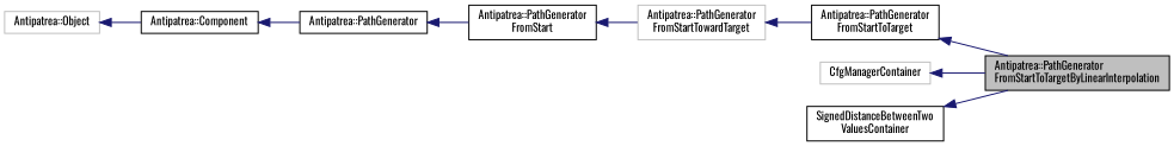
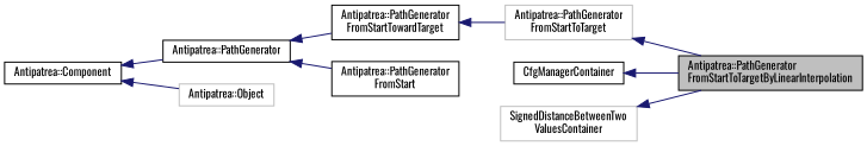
  digraph {
    fontname=Oswald
    rankdir=LR
    node [color=black fontname=Oswald fontsize=10 shape=record]
    edge [color=midnightblue dir=back fontname=Oswald fontsize=10 labelfontname=Helvetica labelfontsize=10 style=solid]
    n1 [fillcolor=grey75 fontcolor=black height=0.2 label="Antipatrea::PathGenerator\lFromStartToTargetByLinearInterpolation" style=filled width=0.4]
-   n2 [height=0.2 label="Antipatrea::PathGenerator\lFromStartToTarget" width=0.4]
-   n3 [color=grey75 height=0.2 label="Antipatrea::PathGenerator\lFromStartTowardTarget" width=0.4]
+   n2 [color=grey75 height=0.2 label="Antipatrea::PathGenerator\lFromStartToTarget" width=0.4]
+   n3 [height=0.2 label="Antipatrea::PathGenerator\lFromStartTowardTarget" width=0.4]
    n4 [height=0.2 label="Antipatrea::PathGenerator\lFromStart" width=0.4]
    n5 [height=0.2 label="Antipatrea::PathGenerator" width=0.4]
    n6 [height=0.2 label="Antipatrea::Component" width=0.4]
    n7 [color=grey75 height=0.2 label="Antipatrea::Object" width=0.4]
-   n8 [color=grey75 height=0.2 label=CfgManagerContainer width=0.4]
-   n9 [height=0.2 label="SignedDistanceBetweenTwo\lValuesContainer" width=0.4]
+   n8 [height=0.2 label=CfgManagerContainer width=0.4]
+   n9 [color=grey75 height=0.2 label="SignedDistanceBetweenTwo\lValuesContainer" width=0.4]
    n2 -> n1
    n3 -> n2
-   n4 -> n3
+   n5 -> n3
    n5 -> n4
    n6 -> n5
-   n7 -> n6
+   n6 -> n7
    n8 -> n1
    n9 -> n1
  }
